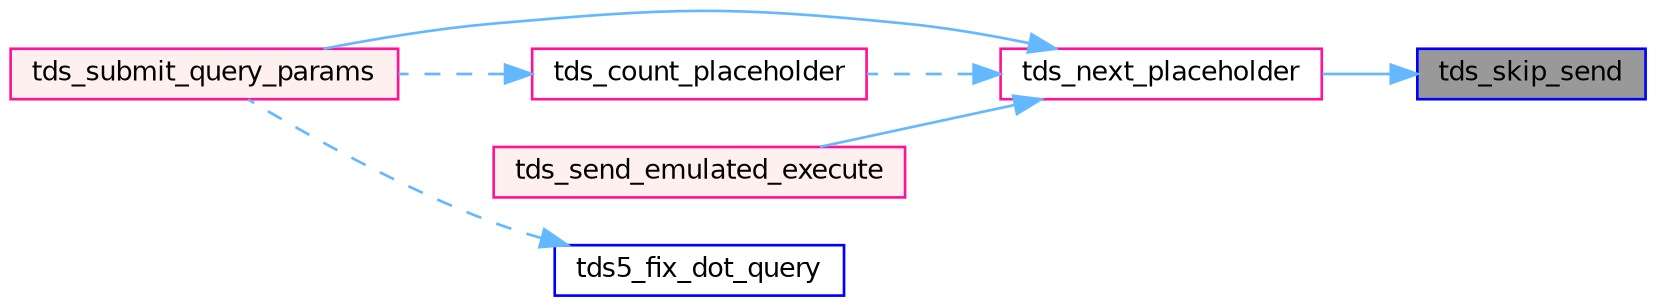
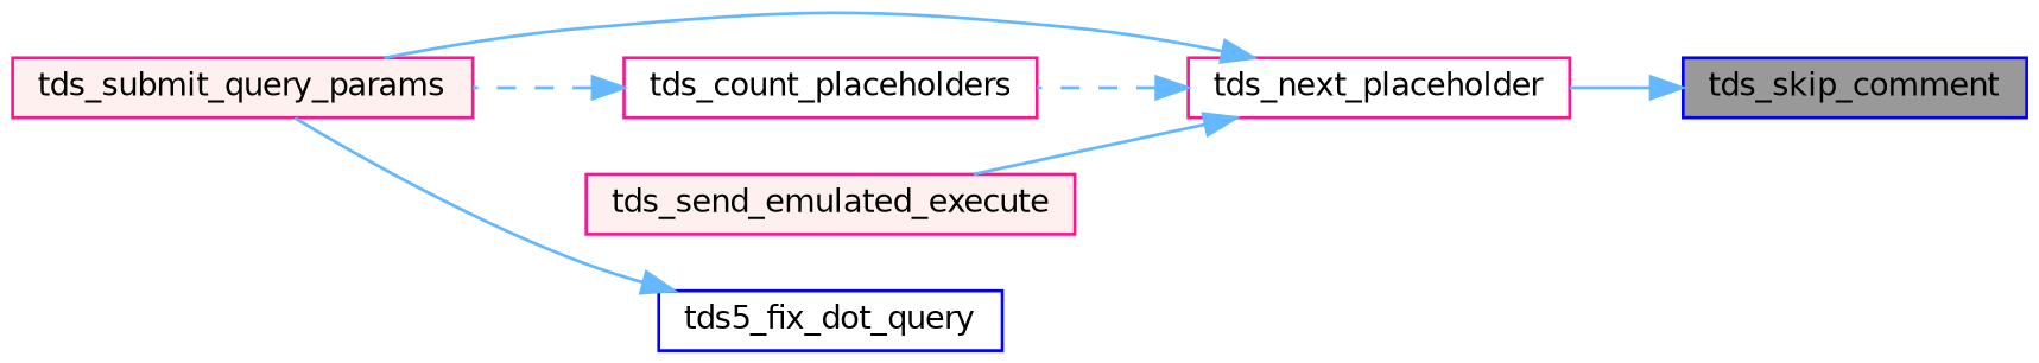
  digraph {
    fontname="DejaVu Sans"
    rankdir=RL
    node [color=deeppink fillcolor=white fontname="DejaVu Sans" fontsize=10 shape=box style=filled]
    edge [color=steelblue1 dir=back fontname="DejaVu Sans" fontsize=10 labelfontname=Helvetica labelfontsize=10 style=solid]
-   n1 [color=blue fillcolor=grey60 fontcolor=black height=0.2 label=tds_skip_send width=0.4]
+   n1 [color=blue fillcolor=grey60 fontcolor=black height=0.2 label=tds_skip_comment width=0.4]
    n2 [height=0.2 label=tds_next_placeholder width=0.4]
    n3 [fillcolor="#FFF0F0" height=0.2 label=tds_submit_query_params width=0.4]
-   n4 [height=0.2 label=tds_count_placeholder width=0.4]
+   n4 [height=0.2 label=tds_count_placeholders width=0.4]
    n5 [fillcolor="#FFF0F0" height=0.2 label=tds_send_emulated_execute width=0.4]
    n6 [color=blue height=0.2 label=tds5_fix_dot_query width=0.4]
    n1 -> n2
    n2 -> n3
    n2 -> n4 [style=dashed]
    n2 -> n5
    n4 -> n3 [style=dashed]
-   n6 -> n3 [style=dashed]
+   n6 -> n3
  }
